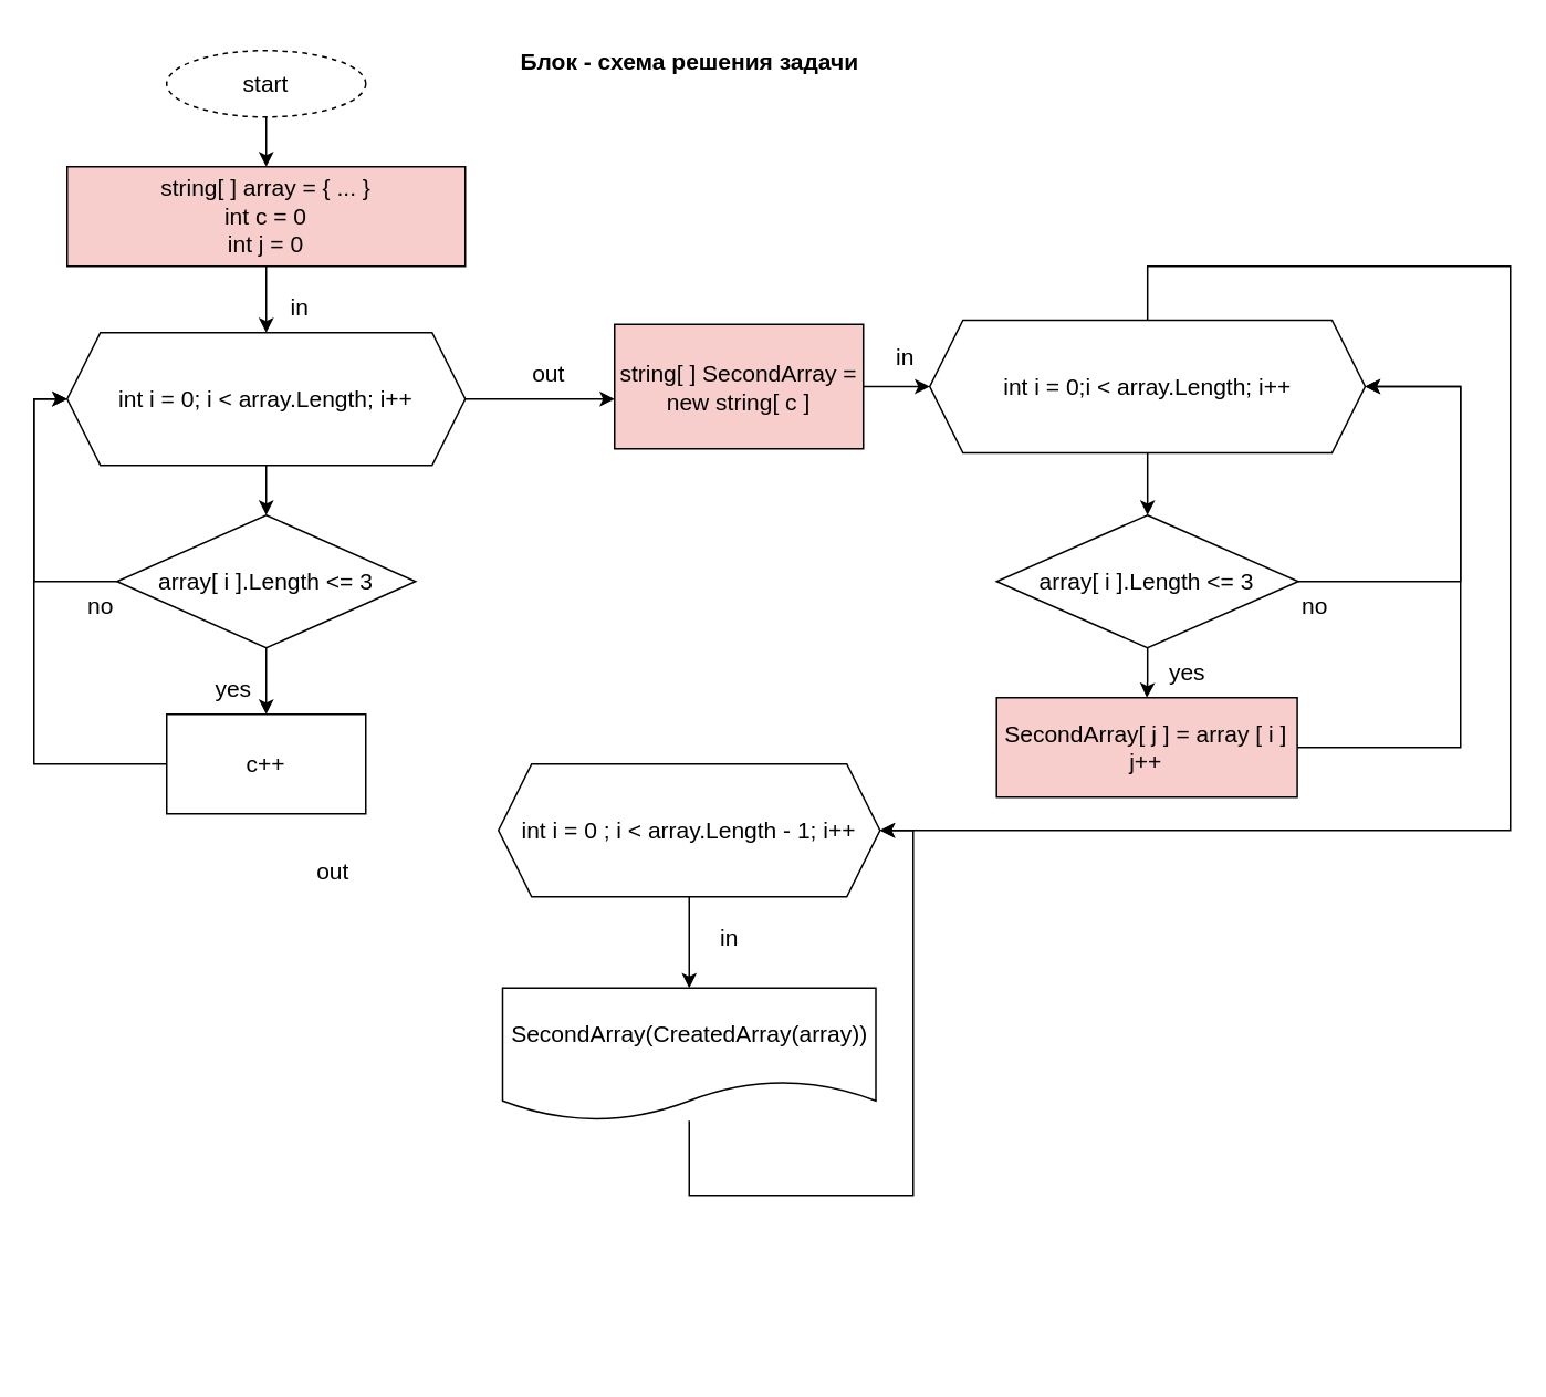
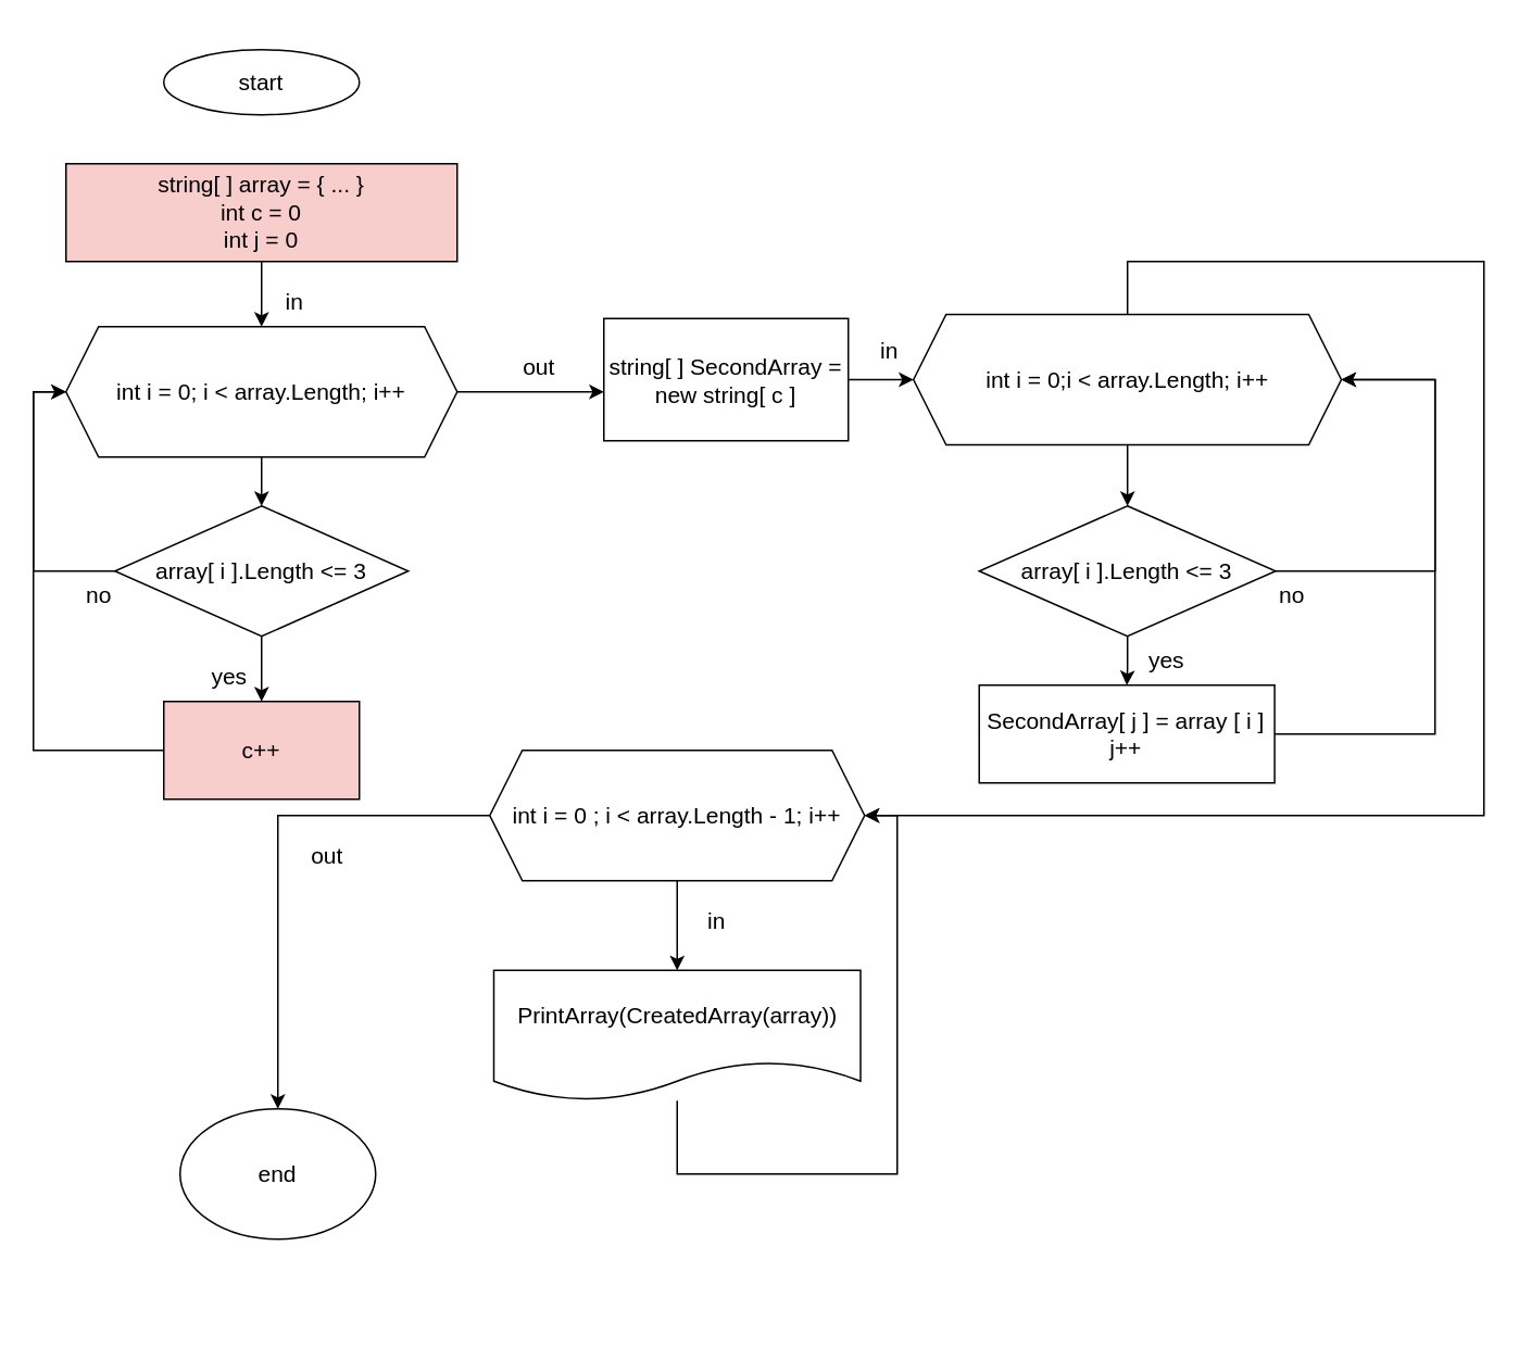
  <mxCell id="0" />
  <mxCell id="1" parent="0" />
  <mxCell id="2" style="edgeStyle=orthogonalEdgeStyle;rounded=0;orthogonalLoop=1;jettySize=auto;html=1;entryX=0;entryY=0.5;entryDx=0;entryDy=0;" parent="1" edge="1"><mxGeometry relative="1" as="geometry"><mxPoint x="339" y="340" as="targetPoint" /><Array as="points"><mxPoint x="50" y="820" /><mxPoint x="50" y="340" /></Array></mxGeometry></mxCell>
- <mxCell id="3" value="&lt;span style=&quot;font-size: 14px;&quot;&gt;Блок - схема решения задачи&lt;br&gt;&lt;br&gt;&lt;/span&gt;" style="text;html=1;align=center;verticalAlign=middle;resizable=0;points=[];autosize=1;strokeColor=none;fillColor=none;fontStyle=1" parent="1" vertex="1"><mxGeometry x="300" y="20" width="230" height="50" as="geometry" /></mxCell>
- <mxCell id="4" value="" style="edgeStyle=orthogonalEdgeStyle;rounded=0;orthogonalLoop=1;jettySize=auto;html=1;fontSize=14;" edge="1" parent="1" source="5" target="7"><mxGeometry relative="1" as="geometry"><mxPoint x="400" y="130" as="targetPoint" /><Array as="points"><mxPoint x="160" y="80" /></Array></mxGeometry></mxCell>
- <mxCell id="5" value="start" style="ellipse;whiteSpace=wrap;html=1;fontSize=14;dashed=1;" vertex="1" parent="1"><mxGeometry x="100" y="30" width="120" height="40" as="geometry" /></mxCell>
+ <mxCell id="5" value="start" style="ellipse;whiteSpace=wrap;html=1;fontSize=14;" vertex="1" parent="1"><mxGeometry x="100" y="30" width="120" height="40" as="geometry" /></mxCell>
  <mxCell id="6" value="" style="edgeStyle=orthogonalEdgeStyle;rounded=0;orthogonalLoop=1;jettySize=auto;html=1;fontSize=14;" edge="1" parent="1" source="7" target="10"><mxGeometry relative="1" as="geometry" /></mxCell>
  <mxCell id="7" value="string[ ] array = { ... }&lt;br&gt;int c = 0&lt;br&gt;int j = 0" style="rounded=0;whiteSpace=wrap;html=1;fontSize=14;fillColor=#f8cecc;" vertex="1" parent="1"><mxGeometry x="40" y="100" width="240" height="60" as="geometry" /></mxCell>
  <mxCell id="8" value="" style="edgeStyle=orthogonalEdgeStyle;rounded=0;orthogonalLoop=1;jettySize=auto;html=1;fontSize=14;" edge="1" parent="1" source="10" target="13"><mxGeometry relative="1" as="geometry" /></mxCell>
  <mxCell id="9" style="edgeStyle=orthogonalEdgeStyle;rounded=0;orthogonalLoop=1;jettySize=auto;html=1;fontSize=14;" edge="1" parent="1" source="10"><mxGeometry relative="1" as="geometry"><mxPoint x="370" y="240" as="targetPoint" /></mxGeometry></mxCell>
  <mxCell id="10" value="int i = 0; i &amp;lt; array.Length; i++" style="shape=hexagon;perimeter=hexagonPerimeter2;whiteSpace=wrap;html=1;fixedSize=1;fontSize=14;rounded=0;" vertex="1" parent="1"><mxGeometry x="40" y="200" width="240" height="80" as="geometry" /></mxCell>
  <mxCell id="11" value="" style="edgeStyle=orthogonalEdgeStyle;rounded=0;orthogonalLoop=1;jettySize=auto;html=1;fontSize=14;" edge="1" parent="1" source="13" target="15"><mxGeometry relative="1" as="geometry" /></mxCell>
  <mxCell id="12" style="edgeStyle=orthogonalEdgeStyle;rounded=0;orthogonalLoop=1;jettySize=auto;html=1;exitX=0;exitY=0.5;exitDx=0;exitDy=0;entryX=0;entryY=0.5;entryDx=0;entryDy=0;fontSize=14;" edge="1" parent="1" source="13" target="10"><mxGeometry relative="1" as="geometry" /></mxCell>
  <mxCell id="13" value="array[ i ].Length &amp;lt;= 3" style="rhombus;whiteSpace=wrap;html=1;fontSize=14;rounded=0;" vertex="1" parent="1"><mxGeometry x="70" y="310" width="180" height="80" as="geometry" /></mxCell>
  <mxCell id="14" style="edgeStyle=orthogonalEdgeStyle;rounded=0;orthogonalLoop=1;jettySize=auto;html=1;entryX=0;entryY=0.5;entryDx=0;entryDy=0;fontSize=14;" edge="1" parent="1" source="15" target="10"><mxGeometry relative="1" as="geometry"><Array as="points"><mxPoint x="20" y="460" /><mxPoint x="20" y="240" /></Array></mxGeometry></mxCell>
- <mxCell id="15" value="c++" style="whiteSpace=wrap;html=1;fontSize=14;rounded=0;" vertex="1" parent="1"><mxGeometry x="100" y="430" width="120" height="60" as="geometry" /></mxCell>
+ <mxCell id="15" value="c++" style="whiteSpace=wrap;html=1;fontSize=14;rounded=0;fillColor=#f8cecc;" vertex="1" parent="1"><mxGeometry x="100" y="430" width="120" height="60" as="geometry" /></mxCell>
  <mxCell id="16" value="yes" style="text;html=1;align=center;verticalAlign=middle;resizable=0;points=[];autosize=1;strokeColor=none;fillColor=none;fontSize=14;" vertex="1" parent="1"><mxGeometry x="115" y="400" width="50" height="30" as="geometry" /></mxCell>
  <mxCell id="17" value="no" style="text;html=1;align=center;verticalAlign=middle;resizable=0;points=[];autosize=1;strokeColor=none;fillColor=none;fontSize=14;" vertex="1" parent="1"><mxGeometry x="40" y="350" width="40" height="30" as="geometry" /></mxCell>
  <mxCell id="18" value="out" style="text;html=1;align=center;verticalAlign=middle;resizable=0;points=[];autosize=1;strokeColor=none;fillColor=none;fontSize=14;" vertex="1" parent="1"><mxGeometry x="310" y="210" width="40" height="30" as="geometry" /></mxCell>
  <mxCell id="19" value="" style="edgeStyle=orthogonalEdgeStyle;rounded=0;orthogonalLoop=1;jettySize=auto;html=1;fontSize=14;" edge="1" parent="1" source="20" target="23"><mxGeometry relative="1" as="geometry" /></mxCell>
- <mxCell id="20" value="string[ ] SecondArray = new string[ c ]" style="rounded=0;whiteSpace=wrap;html=1;fontSize=14;fillColor=#f8cecc;" vertex="1" parent="1"><mxGeometry x="370" y="195" width="150" height="75" as="geometry" /></mxCell>
+ <mxCell id="20" value="string[ ] SecondArray = new string[ c ]" style="rounded=0;whiteSpace=wrap;html=1;fontSize=14;" vertex="1" parent="1"><mxGeometry x="370" y="195" width="150" height="75" as="geometry" /></mxCell>
  <mxCell id="21" value="" style="edgeStyle=orthogonalEdgeStyle;rounded=0;orthogonalLoop=1;jettySize=auto;html=1;fontSize=14;" edge="1" parent="1" source="23" target="26"><mxGeometry relative="1" as="geometry" /></mxCell>
  <mxCell id="22" style="edgeStyle=orthogonalEdgeStyle;rounded=0;orthogonalLoop=1;jettySize=auto;html=1;fontSize=14;entryX=1;entryY=0.5;entryDx=0;entryDy=0;" edge="1" parent="1" source="23" target="35"><mxGeometry relative="1" as="geometry"><mxPoint x="760" y="570" as="targetPoint" /><Array as="points"><mxPoint x="691" y="160" /><mxPoint x="910" y="160" /><mxPoint x="910" y="500" /><mxPoint x="530" y="500" /></Array></mxGeometry></mxCell>
  <mxCell id="23" value="int i = 0;i &amp;lt; array.Length; i++" style="shape=hexagon;perimeter=hexagonPerimeter2;whiteSpace=wrap;html=1;fixedSize=1;fontSize=14;rounded=0;" vertex="1" parent="1"><mxGeometry x="560" y="192.5" width="262.5" height="80" as="geometry" /></mxCell>
  <mxCell id="24" value="" style="edgeStyle=orthogonalEdgeStyle;rounded=0;orthogonalLoop=1;jettySize=auto;html=1;fontSize=14;" edge="1" parent="1" source="26" target="28"><mxGeometry relative="1" as="geometry" /></mxCell>
  <mxCell id="25" style="edgeStyle=orthogonalEdgeStyle;rounded=0;orthogonalLoop=1;jettySize=auto;html=1;entryX=1;entryY=0.5;entryDx=0;entryDy=0;fontSize=14;" edge="1" parent="1" source="26" target="23"><mxGeometry relative="1" as="geometry"><Array as="points"><mxPoint x="880" y="350" /><mxPoint x="880" y="233" /></Array></mxGeometry></mxCell>
  <mxCell id="26" value="array[ i ].Length &amp;lt;= 3" style="rhombus;whiteSpace=wrap;html=1;fontSize=14;rounded=0;" vertex="1" parent="1"><mxGeometry x="600.31" y="310" width="181.88" height="80" as="geometry" /></mxCell>
  <mxCell id="27" style="edgeStyle=orthogonalEdgeStyle;rounded=0;orthogonalLoop=1;jettySize=auto;html=1;entryX=1;entryY=0.5;entryDx=0;entryDy=0;fontSize=14;" edge="1" parent="1" source="28" target="23"><mxGeometry relative="1" as="geometry"><Array as="points"><mxPoint x="880" y="450" /><mxPoint x="880" y="233" /></Array></mxGeometry></mxCell>
- <mxCell id="28" value="SecondArray[ j ] = array [ i ]&lt;br&gt;j++" style="whiteSpace=wrap;html=1;fontSize=14;rounded=0;fillColor=#f8cecc;" vertex="1" parent="1"><mxGeometry x="600.31" y="420" width="181.25" height="60" as="geometry" /></mxCell>
+ <mxCell id="28" value="SecondArray[ j ] = array [ i ]&lt;br&gt;j++" style="whiteSpace=wrap;html=1;fontSize=14;rounded=0;" vertex="1" parent="1"><mxGeometry x="600.31" y="420" width="181.25" height="60" as="geometry" /></mxCell>
  <mxCell id="29" value="yes" style="text;html=1;align=center;verticalAlign=middle;resizable=0;points=[];autosize=1;strokeColor=none;fillColor=none;fontSize=14;" vertex="1" parent="1"><mxGeometry x="690" y="390" width="50" height="30" as="geometry" /></mxCell>
  <mxCell id="30" value="no" style="text;html=1;align=center;verticalAlign=middle;resizable=0;points=[];autosize=1;strokeColor=none;fillColor=none;fontSize=14;" vertex="1" parent="1"><mxGeometry x="771.56" y="350" width="40" height="30" as="geometry" /></mxCell>
  <mxCell id="31" value="in" style="text;html=1;align=center;verticalAlign=middle;resizable=0;points=[];autosize=1;strokeColor=none;fillColor=none;fontSize=14;" vertex="1" parent="1"><mxGeometry x="165" y="170" width="30" height="30" as="geometry" /></mxCell>
  <mxCell id="32" value="in" style="text;html=1;align=center;verticalAlign=middle;resizable=0;points=[];autosize=1;strokeColor=none;fillColor=none;fontSize=14;" vertex="1" parent="1"><mxGeometry x="530" y="200" width="30" height="30" as="geometry" /></mxCell>
  <mxCell id="33" value="" style="edgeStyle=orthogonalEdgeStyle;rounded=0;orthogonalLoop=1;jettySize=auto;html=1;fontSize=14;entryX=0.5;entryY=0;entryDx=0;entryDy=0;" edge="1" parent="1" source="35" target="37"><mxGeometry relative="1" as="geometry"><mxPoint x="415" y="580" as="targetPoint" /></mxGeometry></mxCell>
+ <mxCell id="34" style="edgeStyle=orthogonalEdgeStyle;rounded=0;orthogonalLoop=1;jettySize=auto;html=1;fontSize=14;entryX=0.5;entryY=0;entryDx=0;entryDy=0;" edge="1" parent="1" source="35" target="39"><mxGeometry relative="1" as="geometry"><mxPoint x="170" y="570" as="targetPoint" /><Array as="points"><mxPoint x="170" y="500" /></Array></mxGeometry></mxCell>
  <mxCell id="35" value="int i = 0 ; i &amp;lt; array.Length - 1; i++" style="shape=hexagon;perimeter=hexagonPerimeter2;whiteSpace=wrap;html=1;fixedSize=1;fontSize=14;" vertex="1" parent="1"><mxGeometry x="300" y="460" width="230" height="80" as="geometry" /></mxCell>
  <mxCell id="36" style="edgeStyle=orthogonalEdgeStyle;rounded=0;orthogonalLoop=1;jettySize=auto;html=1;entryX=1;entryY=0.5;entryDx=0;entryDy=0;fontSize=14;" edge="1" parent="1" source="37" target="35"><mxGeometry relative="1" as="geometry"><Array as="points"><mxPoint x="550" y="720" /><mxPoint x="550" y="500" /></Array></mxGeometry></mxCell>
- <mxCell id="37" value="SecondArray(CreatedArray(array))" style="shape=document;whiteSpace=wrap;html=1;boundedLbl=1;fontSize=14;" vertex="1" parent="1"><mxGeometry x="302.5" y="595" width="225" height="80" as="geometry" /></mxCell>
+ <mxCell id="37" value="PrintArray(CreatedArray(array))" style="shape=document;whiteSpace=wrap;html=1;boundedLbl=1;fontSize=14;" vertex="1" parent="1"><mxGeometry x="302.5" y="595" width="225" height="80" as="geometry" /></mxCell>
  <mxCell id="38" value="in" style="text;html=1;align=center;verticalAlign=middle;resizable=0;points=[];autosize=1;strokeColor=none;fillColor=none;fontSize=14;" vertex="1" parent="1"><mxGeometry x="424" y="550" width="30" height="30" as="geometry" /></mxCell>
+ <mxCell id="39" value="end" style="ellipse;whiteSpace=wrap;html=1;fontSize=14;" vertex="1" parent="1"><mxGeometry x="110" y="680" width="120" height="80" as="geometry" /></mxCell>
  <mxCell id="40" value="out" style="text;html=1;align=center;verticalAlign=middle;resizable=0;points=[];autosize=1;strokeColor=none;fillColor=none;fontSize=14;" vertex="1" parent="1"><mxGeometry x="180" y="510" width="40" height="30" as="geometry" /></mxCell>
